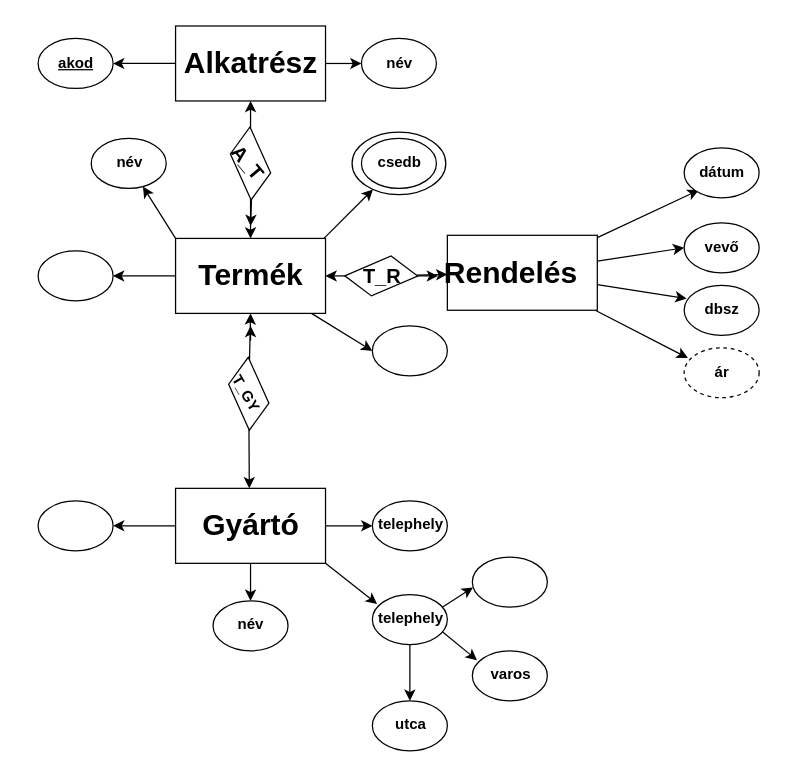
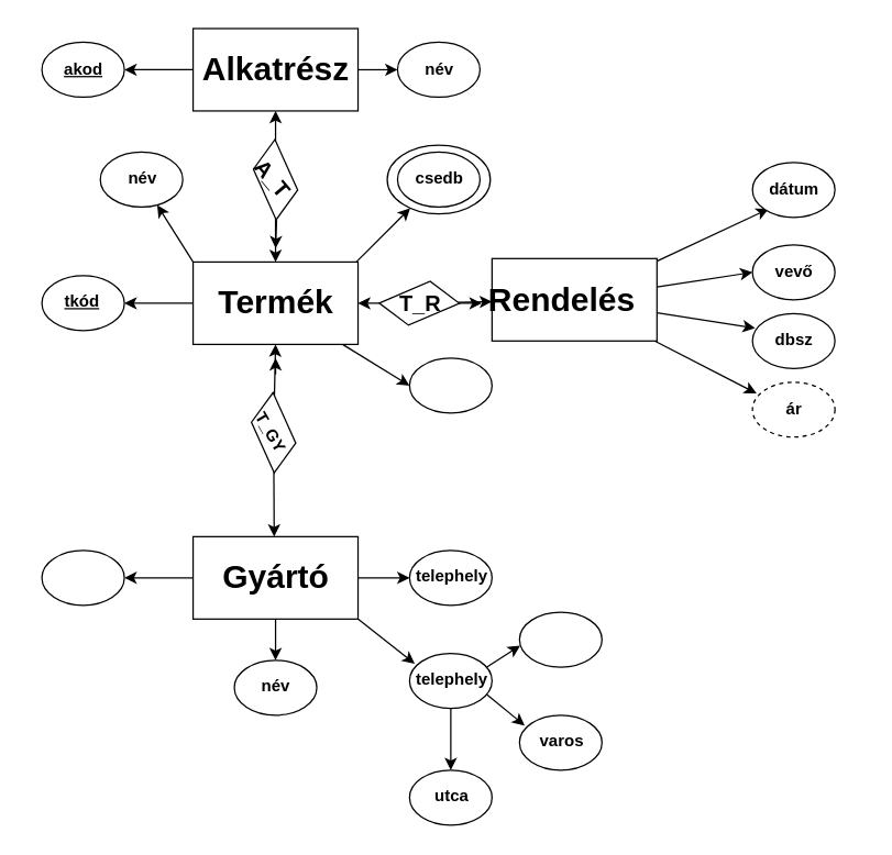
  <mxCell id="0" />
  <mxCell id="1" parent="0" />
  <mxCell id="2" value="" parent="1" style="edgeStyle=none;rounded=0;orthogonalLoop=1;jettySize=auto;html=1;fontSize=16;entryX=0.317;entryY=0.971;entryDx=0;entryDy=0;entryPerimeter=0;" edge="1" source="6" target="65"><mxGeometry as="geometry" relative="1" /></mxCell>
  <mxCell id="3" value="" parent="1" style="edgeStyle=none;rounded=0;orthogonalLoop=1;jettySize=auto;html=1;fontSize=16;entryX=0;entryY=0.5;entryDx=0;entryDy=0;" edge="1" source="6" target="62"><mxGeometry as="geometry" relative="1" /></mxCell>
  <mxCell id="4" value="" parent="1" style="edgeStyle=none;rounded=0;orthogonalLoop=1;jettySize=auto;html=1;fontSize=16;entryX=0.05;entryY=0.204;entryDx=0;entryDy=0;entryPerimeter=0;" edge="1" source="6" target="60"><mxGeometry as="geometry" relative="1" /></mxCell>
  <mxCell id="5" value="" parent="1" style="edgeStyle=none;rounded=0;orthogonalLoop=1;jettySize=auto;html=1;fontSize=16;" edge="1" source="6" target="67"><mxGeometry as="geometry" relative="1" /></mxCell>
  <mxCell id="6" value="" parent="1" style="rounded=0;whiteSpace=wrap;html=1;" vertex="1"><mxGeometry as="geometry" x="357.5" y="187.5" width="120" height="60" /></mxCell>
  <mxCell id="7" value="" parent="1" style="ellipse;whiteSpace=wrap;html=1;" vertex="1"><mxGeometry as="geometry" x="281.25" y="105" width="75" height="50" /></mxCell>
  <mxCell id="8" value="" parent="1" style="edgeStyle=none;rounded=0;orthogonalLoop=1;jettySize=auto;html=1;fontSize=12;entryX=0;entryY=0.5;entryDx=0;entryDy=0;" edge="1" source="10" target="24"><mxGeometry as="geometry" relative="1" /></mxCell>
  <mxCell id="9" value="" parent="1" style="edgeStyle=none;rounded=0;orthogonalLoop=1;jettySize=auto;html=1;fontSize=12;entryX=1;entryY=0.5;entryDx=0;entryDy=0;" edge="1" source="10" target="26"><mxGeometry as="geometry" relative="1" /></mxCell>
  <mxCell id="10" value="" parent="1" style="rounded=0;whiteSpace=wrap;html=1;" vertex="1"><mxGeometry as="geometry" x="140" y="190" width="120" height="60" /></mxCell>
  <mxCell id="11" value="Termék" parent="1" style="text;strokeColor=none;fillColor=none;html=1;fontSize=24;fontStyle=1;verticalAlign=middle;align=center;" vertex="1"><mxGeometry as="geometry" x="150" y="200" width="100" height="40" /></mxCell>
  <mxCell id="12" value="" parent="1" style="edgeStyle=none;rounded=0;orthogonalLoop=1;jettySize=auto;html=1;fontSize=12;entryX=1;entryY=0.5;entryDx=0;entryDy=0;" edge="1" source="15" target="22"><mxGeometry as="geometry" relative="1" /></mxCell>
  <mxCell id="13" value="" parent="1" style="edgeStyle=none;rounded=0;orthogonalLoop=1;jettySize=auto;html=1;fontSize=12;entryX=0;entryY=0.5;entryDx=0;entryDy=0;" edge="1" source="15" target="30"><mxGeometry as="geometry" relative="1" /></mxCell>
  <mxCell id="14" value="" parent="1" style="edgeStyle=none;rounded=0;orthogonalLoop=1;jettySize=auto;html=1;fontSize=12;" edge="1" source="15" target="23"><mxGeometry as="geometry" relative="1" /></mxCell>
  <mxCell id="15" value="" parent="1" style="rounded=0;whiteSpace=wrap;html=1;" vertex="1"><mxGeometry as="geometry" x="140" y="390" width="120" height="60" /></mxCell>
  <mxCell id="16" value="Gyártó" parent="1" style="text;strokeColor=none;fillColor=none;html=1;fontSize=24;fontStyle=1;verticalAlign=middle;align=center;" vertex="1"><mxGeometry as="geometry" x="150" y="400" width="100" height="40" /></mxCell>
  <mxCell id="17" value="" parent="1" style="edgeStyle=none;rounded=0;orthogonalLoop=1;jettySize=auto;html=1;fontSize=12;" edge="1" source="19"><mxGeometry as="geometry" relative="1"><mxPoint as="targetPoint" x="200" y="250" /></mxGeometry></mxCell>
  <mxCell id="18" value="" parent="1" style="edgeStyle=none;rounded=0;orthogonalLoop=1;jettySize=auto;html=1;fontSize=12;" edge="1" source="19"><mxGeometry as="geometry" relative="1"><mxPoint as="targetPoint" x="199" y="390" /></mxGeometry></mxCell>
  <mxCell id="19" value="" parent="1" style="shape=parallelogram;perimeter=parallelogramPerimeter;whiteSpace=wrap;html=1;fixedSize=1;rotation=126;" vertex="1"><mxGeometry as="geometry" x="175.24" y="296.79" width="46.67" height="35" /></mxCell>
  <mxCell id="20" value="" parent="1" style="ellipse;whiteSpace=wrap;html=1;" vertex="1"><mxGeometry as="geometry" x="297.5" y="475" width="60" height="40" /></mxCell>
  <mxCell id="21" value="" parent="1" style="ellipse;whiteSpace=wrap;html=1;" vertex="1"><mxGeometry as="geometry" x="170" y="480" width="60" height="40" /></mxCell>
  <mxCell id="22" value="" parent="1" style="ellipse;whiteSpace=wrap;html=1;" vertex="1"><mxGeometry as="geometry" x="30" y="400" width="60" height="40" /></mxCell>
  <mxCell id="23" value="&lt;font style=&quot;font-size: 12px;&quot;&gt;név&lt;/font&gt;" parent="1" style="text;strokeColor=none;fillColor=none;html=1;fontSize=24;fontStyle=1;verticalAlign=middle;align=center;" vertex="1"><mxGeometry as="geometry" x="162.5" y="480" width="75" height="30" /></mxCell>
  <mxCell id="24" value="" parent="1" style="ellipse;whiteSpace=wrap;html=1;" vertex="1"><mxGeometry as="geometry" x="297.5" y="260" width="60" height="40" /></mxCell>
  <mxCell id="25" value="" parent="1" style="ellipse;whiteSpace=wrap;html=1;" vertex="1"><mxGeometry as="geometry" x="72.5" y="110" width="60" height="40" /></mxCell>
  <mxCell id="26" value="" parent="1" style="ellipse;whiteSpace=wrap;html=1;" vertex="1"><mxGeometry as="geometry" x="30" y="200" width="60" height="40" /></mxCell>
+ <mxCell id="27" value="&lt;font style=&quot;font-size: 12px;&quot;&gt;&lt;u&gt;tkód&lt;/u&gt;&lt;/font&gt;" parent="1" style="text;strokeColor=none;fillColor=none;html=1;fontSize=24;fontStyle=1;verticalAlign=middle;align=center;" vertex="1"><mxGeometry as="geometry" x="30" y="200" width="57.5" height="30" /></mxCell>
  <mxCell id="28" value="&lt;font style=&quot;font-size: 12px;&quot;&gt;név&lt;/font&gt;" parent="1" style="text;strokeColor=none;fillColor=none;html=1;fontSize=24;fontStyle=1;verticalAlign=middle;align=center;" vertex="1"><mxGeometry as="geometry" x="65" y="110" width="75" height="30" /></mxCell>
  <mxCell id="29" value="&lt;font style=&quot;font-size: 12px;&quot;&gt;T_GY&lt;/font&gt;" parent="1" style="text;strokeColor=none;fillColor=none;html=1;fontSize=24;fontStyle=1;verticalAlign=middle;align=center;rotation=60;" vertex="1"><mxGeometry as="geometry" x="150" y="291.79" width="100" height="40" /></mxCell>
  <mxCell id="30" value="" parent="1" style="ellipse;whiteSpace=wrap;html=1;" vertex="1"><mxGeometry as="geometry" x="297.5" y="400" width="60" height="40" /></mxCell>
  <mxCell id="31" value="&lt;font style=&quot;font-size: 12px;&quot;&gt;telephely&lt;/font&gt;" parent="1" style="text;strokeColor=none;fillColor=none;html=1;fontSize=24;fontStyle=1;verticalAlign=middle;align=center;" vertex="1"><mxGeometry as="geometry" x="290" y="400" width="75" height="30" /></mxCell>
  <mxCell id="32" value="&lt;font style=&quot;font-size: 12px;&quot;&gt;telephely&lt;/font&gt;" parent="1" style="text;strokeColor=none;fillColor=none;html=1;fontSize=24;fontStyle=1;verticalAlign=middle;align=center;" vertex="1"><mxGeometry as="geometry" x="301.25" y="475" width="52.5" height="30" /></mxCell>
  <mxCell id="33" value="" parent="1" style="ellipse;whiteSpace=wrap;html=1;" vertex="1"><mxGeometry as="geometry" x="377.5" y="520" width="60" height="40" /></mxCell>
  <mxCell id="34" value="" parent="1" style="ellipse;whiteSpace=wrap;html=1;" vertex="1"><mxGeometry as="geometry" x="297.5" y="560" width="60" height="40" /></mxCell>
  <mxCell id="35" value="" parent="1" style="ellipse;whiteSpace=wrap;html=1;" vertex="1"><mxGeometry as="geometry" x="377.5" y="445" width="60" height="40" /></mxCell>
  <mxCell id="36" value="&lt;font style=&quot;font-size: 12px;&quot;&gt;varos&lt;/font&gt;" parent="1" style="text;strokeColor=none;fillColor=none;html=1;fontSize=24;fontStyle=1;verticalAlign=middle;align=center;" vertex="1"><mxGeometry as="geometry" x="381.25" y="520" width="52.5" height="30" /></mxCell>
  <mxCell id="37" value="&lt;font style=&quot;font-size: 12px;&quot;&gt;utca&lt;/font&gt;" parent="1" style="text;strokeColor=none;fillColor=none;html=1;fontSize=24;fontStyle=1;verticalAlign=middle;align=center;" vertex="1"><mxGeometry as="geometry" x="301.25" y="560" width="52.5" height="30" /></mxCell>
  <mxCell id="38" value="" parent="1" style="edgeStyle=none;rounded=0;orthogonalLoop=1;jettySize=auto;html=1;fontSize=12;" edge="1" source="29"><mxGeometry as="geometry" relative="1"><mxPoint as="sourcePoint" x="209.17" y="297.427" /><mxPoint as="targetPoint" x="200" y="260" /></mxGeometry></mxCell>
  <mxCell id="39" value="" parent="1" style="edgeStyle=none;rounded=0;orthogonalLoop=1;jettySize=auto;html=1;fontSize=12;exitX=0;exitY=0;exitDx=0;exitDy=0;" edge="1" source="10" target="25"><mxGeometry as="geometry" relative="1"><mxPoint as="sourcePoint" x="150" y="230" /><mxPoint as="targetPoint" x="100" y="230" /></mxGeometry></mxCell>
  <mxCell id="40" value="" parent="1" style="edgeStyle=none;rounded=0;orthogonalLoop=1;jettySize=auto;html=1;fontSize=12;entryX=0;entryY=0.25;entryDx=0;entryDy=0;" edge="1" target="32"><mxGeometry as="geometry" relative="1"><mxPoint as="sourcePoint" x="260" y="450" /><mxPoint as="targetPoint" x="297.5" y="450" /></mxGeometry></mxCell>
  <mxCell id="41" value="" parent="1" style="edgeStyle=none;rounded=0;orthogonalLoop=1;jettySize=auto;html=1;fontSize=12;entryX=0.5;entryY=0;entryDx=0;entryDy=0;exitX=0.5;exitY=1;exitDx=0;exitDy=0;" edge="1" source="20" target="37"><mxGeometry as="geometry" relative="1"><mxPoint as="sourcePoint" x="270" y="460" /><mxPoint as="targetPoint" x="311.25" y="492.5" /></mxGeometry></mxCell>
  <mxCell id="42" value="" parent="1" style="edgeStyle=none;rounded=0;orthogonalLoop=1;jettySize=auto;html=1;fontSize=12;exitX=1;exitY=1;exitDx=0;exitDy=0;entryX=0;entryY=0.25;entryDx=0;entryDy=0;" edge="1" source="32" target="36"><mxGeometry as="geometry" relative="1"><mxPoint as="sourcePoint" x="357.5" y="490" /><mxPoint as="targetPoint" x="357.5" y="535" /></mxGeometry></mxCell>
  <mxCell id="43" value="" parent="1" style="edgeStyle=none;rounded=0;orthogonalLoop=1;jettySize=auto;html=1;fontSize=12;exitX=1;exitY=1;exitDx=0;exitDy=0;entryX=0.009;entryY=0.607;entryDx=0;entryDy=0;entryPerimeter=0;" edge="1" target="35"><mxGeometry as="geometry" relative="1"><mxPoint as="sourcePoint" x="353.75" y="485" /><mxPoint as="targetPoint" x="381.25" y="507.5" /></mxGeometry></mxCell>
  <mxCell id="44" value="" parent="1" style="ellipse;whiteSpace=wrap;html=1;" vertex="1"><mxGeometry as="geometry" x="288.75" y="110" width="60" height="40" /></mxCell>
  <mxCell id="45" value="&lt;font style=&quot;font-size: 12px;&quot;&gt;csedb&lt;/font&gt;" parent="1" style="text;strokeColor=none;fillColor=none;html=1;fontSize=24;fontStyle=1;verticalAlign=middle;align=center;" vertex="1"><mxGeometry as="geometry" x="281.25" y="110" width="75" height="30" /></mxCell>
  <mxCell id="46" value="" parent="1" style="edgeStyle=none;rounded=0;orthogonalLoop=1;jettySize=auto;html=1;fontSize=12;" edge="1" target="7"><mxGeometry as="geometry" relative="1"><mxPoint as="sourcePoint" x="258.75" y="190" /><mxPoint as="targetPoint" x="288.75" y="190" /></mxGeometry></mxCell>
  <mxCell id="47" value="" parent="1" style="edgeStyle=none;rounded=0;orthogonalLoop=1;jettySize=auto;html=1;fontSize=16;" edge="1" source="49" target="56"><mxGeometry as="geometry" relative="1" /></mxCell>
  <mxCell id="48" value="" parent="1" style="edgeStyle=none;rounded=0;orthogonalLoop=1;jettySize=auto;html=1;fontSize=16;" edge="1" source="49" target="57"><mxGeometry as="geometry" relative="1" /></mxCell>
  <mxCell id="49" value="" parent="1" style="rounded=0;whiteSpace=wrap;html=1;" vertex="1"><mxGeometry as="geometry" x="140" width="120" height="60" y="20" /></mxCell>
  <mxCell id="50" value="Alkatrész" parent="1" style="text;strokeColor=none;fillColor=none;html=1;fontSize=24;fontStyle=1;verticalAlign=middle;align=center;" vertex="1"><mxGeometry as="geometry" x="150" y="30" width="100" height="40" /></mxCell>
  <mxCell id="51" value="" parent="1" style="edgeStyle=none;rounded=0;orthogonalLoop=1;jettySize=auto;html=1;fontSize=12;" edge="1" source="53"><mxGeometry as="geometry" relative="1"><mxPoint as="targetPoint" x="200" y="80" /></mxGeometry></mxCell>
  <mxCell id="52" value="" parent="1" style="edgeStyle=none;rounded=0;orthogonalLoop=1;jettySize=auto;html=1;fontSize=12;" edge="1" source="53"><mxGeometry as="geometry" relative="1"><mxPoint as="targetPoint" x="200" y="190" /></mxGeometry></mxCell>
  <mxCell id="53" value="" parent="1" style="shape=parallelogram;perimeter=parallelogramPerimeter;whiteSpace=wrap;html=1;fixedSize=1;rotation=126;" vertex="1"><mxGeometry as="geometry" x="176.67" y="112.5" width="46.67" height="35" /></mxCell>
  <mxCell id="54" value="&lt;font style=&quot;font-size: 16px;&quot;&gt;A_T&lt;/font&gt;" parent="1" style="text;strokeColor=none;fillColor=none;html=1;fontSize=24;fontStyle=1;verticalAlign=middle;align=center;rotation=50;" vertex="1"><mxGeometry as="geometry" x="150" y="107.5" width="100" height="40" /></mxCell>
  <mxCell id="55" value="" parent="1" style="edgeStyle=none;rounded=0;orthogonalLoop=1;jettySize=auto;html=1;fontSize=12;exitX=0.75;exitY=1;exitDx=0;exitDy=0;" edge="1" source="54"><mxGeometry as="geometry" relative="1"><mxPoint as="sourcePoint" x="210.003" y="168.179" /><mxPoint as="targetPoint" x="200" y="180" /></mxGeometry></mxCell>
  <mxCell id="56" value="" parent="1" style="ellipse;whiteSpace=wrap;html=1;" vertex="1"><mxGeometry as="geometry" x="30" y="30" width="60" height="40" /></mxCell>
  <mxCell id="57" value="" parent="1" style="ellipse;whiteSpace=wrap;html=1;" vertex="1"><mxGeometry as="geometry" x="288.75" y="30" width="60" height="40" /></mxCell>
  <mxCell id="58" value="&lt;font style=&quot;font-size: 12px;&quot;&gt;&lt;u&gt;akod&lt;/u&gt;&lt;/font&gt;" parent="1" style="text;strokeColor=none;fillColor=none;html=1;fontSize=24;fontStyle=1;verticalAlign=middle;align=center;" vertex="1"><mxGeometry as="geometry" x="20" y="30" width="80" height="32" /></mxCell>
  <mxCell id="59" value="&lt;font style=&quot;font-size: 12px;&quot;&gt;név&lt;/font&gt;" parent="1" style="text;strokeColor=none;fillColor=none;html=1;fontSize=24;fontStyle=1;verticalAlign=middle;align=center;" vertex="1"><mxGeometry as="geometry" x="268.75" y="26" width="100" height="40" /></mxCell>
  <mxCell id="60" value="" parent="1" style="ellipse;whiteSpace=wrap;html=1;dashed=1;" vertex="1"><mxGeometry as="geometry" x="547" y="277.5" width="60" height="40" /></mxCell>
  <mxCell id="61" value="" parent="1" style="ellipse;whiteSpace=wrap;html=1;" vertex="1"><mxGeometry as="geometry" x="547" y="227.5" width="60" height="40" /></mxCell>
  <mxCell id="62" value="" parent="1" style="ellipse;whiteSpace=wrap;html=1;" vertex="1"><mxGeometry as="geometry" x="547" y="177.5" width="60" height="40" /></mxCell>
  <mxCell id="63" value="" parent="1" style="ellipse;whiteSpace=wrap;html=1;" vertex="1"><mxGeometry as="geometry" x="547" y="117.5" width="60" height="40" /></mxCell>
  <mxCell id="64" value="&lt;font style=&quot;font-size: 24px;&quot;&gt;Rendelés&lt;/font&gt;" parent="1" style="text;strokeColor=none;fillColor=none;html=1;fontSize=24;fontStyle=1;verticalAlign=middle;align=center;" vertex="1"><mxGeometry x="368.75" y="197.5" as="geometry" width="77.5" height="40" /></mxCell>
  <mxCell id="65" value="&lt;font style=&quot;font-size: 12px;&quot;&gt;dátum&lt;/font&gt;" parent="1" style="text;strokeColor=none;fillColor=none;html=1;fontSize=24;fontStyle=1;verticalAlign=middle;align=center;" vertex="1"><mxGeometry as="geometry" x="527" y="112.5" width="100" height="40" /></mxCell>
  <mxCell id="66" value="&lt;font style=&quot;font-size: 12px;&quot;&gt;vevő&lt;/font&gt;" parent="1" style="text;strokeColor=none;fillColor=none;html=1;fontSize=24;fontStyle=1;verticalAlign=middle;align=center;" vertex="1"><mxGeometry as="geometry" x="553.88" y="187.5" width="46.25" height="10" /></mxCell>
  <mxCell id="67" value="&lt;font style=&quot;font-size: 12px;&quot;&gt;dbsz&lt;/font&gt;" parent="1" style="text;strokeColor=none;fillColor=none;html=1;fontSize=24;fontStyle=1;verticalAlign=middle;align=center;" vertex="1"><mxGeometry as="geometry" x="548.88" y="237.5" width="56.24" height="10" /></mxCell>
  <mxCell id="68" value="&lt;font style=&quot;font-size: 12px;&quot;&gt;ár&lt;/font&gt;" parent="1" style="text;strokeColor=none;fillColor=none;html=1;fontSize=24;fontStyle=1;verticalAlign=middle;align=center;" vertex="1"><mxGeometry as="geometry" x="547" y="287.5" width="60" height="10" /></mxCell>
  <mxCell id="69" value="" parent="1" style="edgeStyle=none;rounded=0;orthogonalLoop=1;jettySize=auto;html=1;fontSize=24;entryX=1;entryY=0.5;entryDx=0;entryDy=0;" edge="1" source="71" target="10"><mxGeometry as="geometry" relative="1" /></mxCell>
  <mxCell id="70" value="" parent="1" style="edgeStyle=none;rounded=0;orthogonalLoop=1;jettySize=auto;html=1;fontSize=24;" edge="1" source="71" target="6"><mxGeometry as="geometry" relative="1" /></mxCell>
  <mxCell id="71" value="" parent="1" style="shape=parallelogram;perimeter=parallelogramPerimeter;whiteSpace=wrap;html=1;fixedSize=1;rotation=37;" vertex="1"><mxGeometry as="geometry" x="281.25" y="202.5" width="46.67" height="35" /></mxCell>
  <mxCell id="72" value="&lt;font style=&quot;font-size: 16px;&quot;&gt;T_R&lt;/font&gt;" parent="1" style="text;strokeColor=none;fillColor=none;html=1;fontSize=24;fontStyle=1;verticalAlign=middle;align=center;rotation=0;" vertex="1"><mxGeometry as="geometry" x="267.09" y="202.5" width="75" height="30" /></mxCell>
  <mxCell id="73" value="" parent="1" style="edgeStyle=none;rounded=0;orthogonalLoop=1;jettySize=auto;html=1;fontSize=24;exitX=1;exitY=0;exitDx=0;exitDy=0;" edge="1" source="71"><mxGeometry as="geometry" relative="1"><mxPoint as="sourcePoint" x="340" y="229" /><mxPoint as="targetPoint" x="350" y="220" /></mxGeometry></mxCell>
